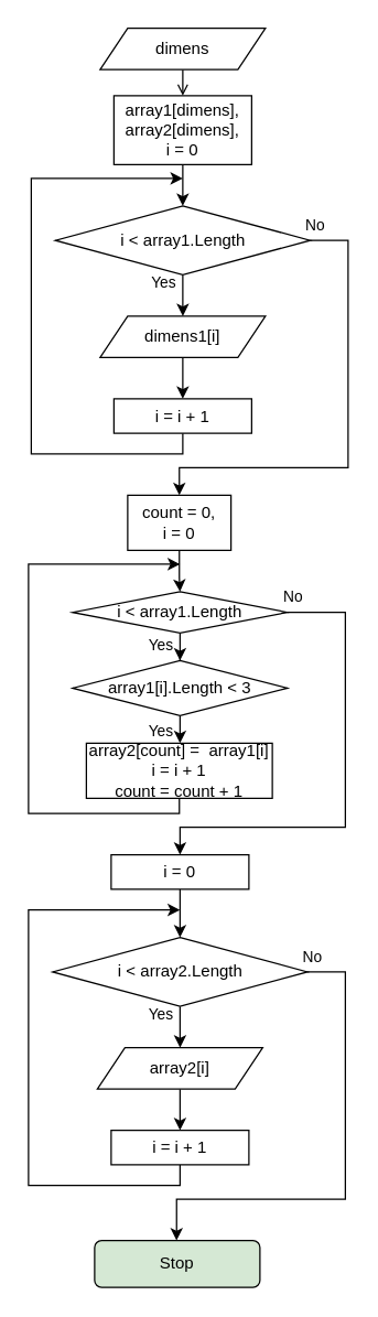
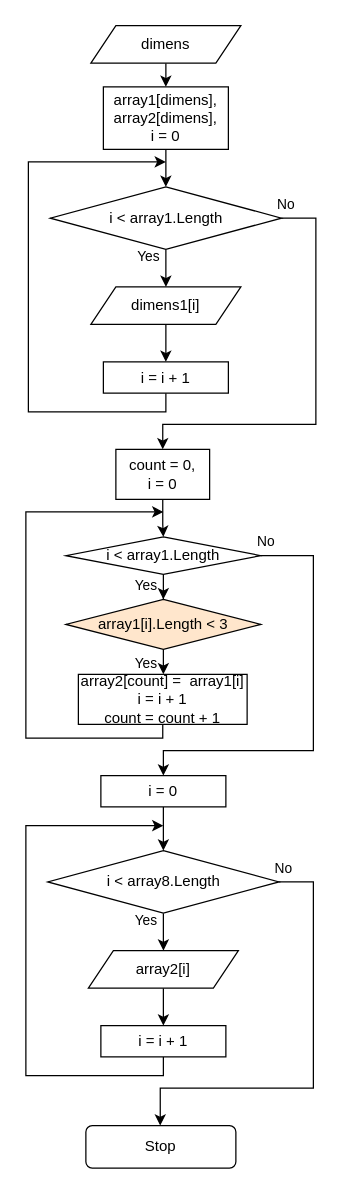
  <mxCell id="0" />
  <mxCell id="1" parent="0" />
- <mxCell id="2" value="Stop" style="rounded=1;whiteSpace=wrap;html=1;fontSize=12;glass=0;strokeWidth=1;shadow=0;fillColor=#d5e8d4;" parent="1" vertex="1"><mxGeometry x="68" y="900" width="120" height="34" as="geometry" /></mxCell>
+ <mxCell id="2" value="Stop" style="rounded=1;whiteSpace=wrap;html=1;fontSize=12;glass=0;strokeWidth=1;shadow=0;" parent="1" vertex="1"><mxGeometry x="68" y="900" width="120" height="34" as="geometry" /></mxCell>
  <mxCell id="3" value="" style="edgeStyle=orthogonalEdgeStyle;rounded=0;orthogonalLoop=1;jettySize=auto;html=1;" parent="1" source="4" target="10" edge="1"><mxGeometry relative="1" as="geometry" /></mxCell>
  <mxCell id="4" value="array1[dimens],&lt;br&gt;array2[dimens],&lt;br&gt;i = 0" style="rounded=0;whiteSpace=wrap;html=1;" parent="1" vertex="1"><mxGeometry x="82" y="69" width="100" height="50" as="geometry" /></mxCell>
  <mxCell id="5" value="" style="edgeStyle=orthogonalEdgeStyle;rounded=0;orthogonalLoop=1;jettySize=auto;html=1;exitX=0.5;exitY=1;exitDx=0;exitDy=0;" parent="1" source="15" target="12" edge="1"><mxGeometry relative="1" as="geometry"><mxPoint x="132" y="349" as="sourcePoint" /></mxGeometry></mxCell>
  <mxCell id="6" value="" style="edgeStyle=orthogonalEdgeStyle;rounded=0;orthogonalLoop=1;jettySize=auto;html=1;" parent="1" source="10" edge="1"><mxGeometry relative="1" as="geometry"><mxPoint x="132.034" y="229.008" as="targetPoint" /></mxGeometry></mxCell>
  <mxCell id="7" value="Yes" style="edgeLabel;html=1;align=center;verticalAlign=middle;resizable=0;points=[];" parent="6" vertex="1" connectable="0"><mxGeometry x="-0.787" relative="1" as="geometry"><mxPoint x="-15" y="2" as="offset" /></mxGeometry></mxCell>
  <mxCell id="8" style="edgeStyle=orthogonalEdgeStyle;rounded=0;orthogonalLoop=1;jettySize=auto;html=1;entryX=0.5;entryY=0;entryDx=0;entryDy=0;" parent="1" source="10" target="16" edge="1"><mxGeometry relative="1" as="geometry"><Array as="points"><mxPoint x="252" y="174" /><mxPoint x="252" y="339" /><mxPoint x="130" y="339" /><mxPoint x="130" y="359" /></Array><mxPoint x="192" y="360" as="targetPoint" /></mxGeometry></mxCell>
  <mxCell id="9" value="No" style="edgeLabel;html=1;align=center;verticalAlign=middle;resizable=0;points=[];" parent="8" vertex="1" connectable="0"><mxGeometry x="-0.982" y="1" relative="1" as="geometry"><mxPoint y="-11" as="offset" /></mxGeometry></mxCell>
  <mxCell id="10" value="i &amp;lt; array1.Length" style="rhombus;whiteSpace=wrap;html=1;" parent="1" vertex="1"><mxGeometry x="39.5" y="149" width="185" height="50" as="geometry" /></mxCell>
  <mxCell id="11" style="edgeStyle=orthogonalEdgeStyle;rounded=0;orthogonalLoop=1;jettySize=auto;html=1;" parent="1" source="12" edge="1"><mxGeometry relative="1" as="geometry"><mxPoint x="132" y="129" as="targetPoint" /><Array as="points"><mxPoint x="132" y="329" /><mxPoint x="22" y="329" /><mxPoint x="22" y="129" /></Array></mxGeometry></mxCell>
  <mxCell id="12" value="i = i + 1" style="rounded=0;whiteSpace=wrap;html=1;" parent="1" vertex="1"><mxGeometry x="82" y="289" width="100" height="25" as="geometry" /></mxCell>
- <mxCell id="13" style="edgeStyle=orthogonalEdgeStyle;rounded=0;orthogonalLoop=1;jettySize=auto;html=1;exitX=0.5;exitY=1;exitDx=0;exitDy=0;entryX=0.5;entryY=0;entryDx=0;entryDy=0;endArrow=open;" edge="1" parent="1" source="14" target="4"><mxGeometry relative="1" as="geometry" /></mxCell>
+ <mxCell id="13" style="edgeStyle=orthogonalEdgeStyle;rounded=0;orthogonalLoop=1;jettySize=auto;html=1;exitX=0.5;exitY=1;exitDx=0;exitDy=0;entryX=0.5;entryY=0;entryDx=0;entryDy=0;" edge="1" parent="1" source="14" target="4"><mxGeometry relative="1" as="geometry" /></mxCell>
  <mxCell id="14" value="dimens" style="shape=parallelogram;perimeter=parallelogramPerimeter;whiteSpace=wrap;html=1;fixedSize=1;" vertex="1" parent="1"><mxGeometry x="72" y="20" width="120" height="30" as="geometry" /></mxCell>
  <mxCell id="15" value="dimens1[i]" style="shape=parallelogram;perimeter=parallelogramPerimeter;whiteSpace=wrap;html=1;fixedSize=1;" vertex="1" parent="1"><mxGeometry x="72" y="229" width="120" height="30" as="geometry" /></mxCell>
  <mxCell id="16" value="count = 0,&lt;br&gt;i = 0" style="rounded=0;whiteSpace=wrap;html=1;" vertex="1" parent="1"><mxGeometry x="92" y="359" width="75" height="40" as="geometry" /></mxCell>
  <mxCell id="17" value="" style="edgeStyle=orthogonalEdgeStyle;rounded=0;orthogonalLoop=1;jettySize=auto;html=1;exitX=0.5;exitY=1;exitDx=0;exitDy=0;" edge="1" parent="1" target="22" source="16"><mxGeometry relative="1" as="geometry"><mxPoint x="130.034" y="399" as="sourcePoint" /></mxGeometry></mxCell>
  <mxCell id="18" value="" style="edgeStyle=orthogonalEdgeStyle;rounded=0;orthogonalLoop=1;jettySize=auto;html=1;entryX=0.5;entryY=0;entryDx=0;entryDy=0;" edge="1" parent="1" source="22" target="25"><mxGeometry relative="1" as="geometry"><mxPoint x="130.034" y="499.008" as="targetPoint" /></mxGeometry></mxCell>
  <mxCell id="19" value="Yes" style="edgeLabel;html=1;align=center;verticalAlign=middle;resizable=0;points=[];" vertex="1" connectable="0" parent="18"><mxGeometry x="-0.787" relative="1" as="geometry"><mxPoint x="-15" y="2" as="offset" /></mxGeometry></mxCell>
  <mxCell id="20" style="edgeStyle=orthogonalEdgeStyle;rounded=0;orthogonalLoop=1;jettySize=auto;html=1;exitX=1;exitY=0.5;exitDx=0;exitDy=0;" edge="1" parent="1" source="22"><mxGeometry relative="1" as="geometry"><Array as="points"><mxPoint x="250" y="444" /><mxPoint x="250" y="600" /><mxPoint x="130" y="600" /></Array><mxPoint x="130" y="620" as="targetPoint" /></mxGeometry></mxCell>
  <mxCell id="21" value="No" style="edgeLabel;html=1;align=center;verticalAlign=middle;resizable=0;points=[];" vertex="1" connectable="0" parent="20"><mxGeometry x="-0.982" y="1" relative="1" as="geometry"><mxPoint y="-11" as="offset" /></mxGeometry></mxCell>
  <mxCell id="22" value="i &amp;lt; array1.Length" style="rhombus;whiteSpace=wrap;html=1;" vertex="1" parent="1"><mxGeometry x="52" y="429" width="156" height="30" as="geometry" /></mxCell>
  <mxCell id="23" style="edgeStyle=orthogonalEdgeStyle;rounded=0;orthogonalLoop=1;jettySize=auto;html=1;" edge="1" parent="1" source="24"><mxGeometry relative="1" as="geometry"><mxPoint x="130" y="409" as="targetPoint" /><Array as="points"><mxPoint x="130" y="590" /><mxPoint x="20" y="590" /><mxPoint x="20" y="409" /></Array></mxGeometry></mxCell>
  <mxCell id="24" value="array2[count] =&amp;nbsp; array1[i]&lt;br&gt;i = i + 1&lt;br&gt;count = count + 1" style="rounded=0;whiteSpace=wrap;html=1;" vertex="1" parent="1"><mxGeometry x="62" y="539" width="135" height="40" as="geometry" /></mxCell>
- <mxCell id="25" value="array1[i].Length &amp;lt; 3" style="rhombus;whiteSpace=wrap;html=1;" vertex="1" parent="1"><mxGeometry x="52" y="479" width="156" height="40" as="geometry" /></mxCell>
+ <mxCell id="25" value="array1[i].Length &amp;lt; 3" style="rhombus;whiteSpace=wrap;html=1;fillColor=#ffe6cc;" vertex="1" parent="1"><mxGeometry x="52" y="479" width="156" height="40" as="geometry" /></mxCell>
  <mxCell id="26" value="" style="edgeStyle=orthogonalEdgeStyle;rounded=0;orthogonalLoop=1;jettySize=auto;html=1;entryX=0.5;entryY=0;entryDx=0;entryDy=0;" edge="1" parent="1"><mxGeometry relative="1" as="geometry"><mxPoint x="130" y="539" as="targetPoint" /><mxPoint x="130" y="519" as="sourcePoint" /></mxGeometry></mxCell>
  <mxCell id="27" value="Yes" style="edgeLabel;html=1;align=center;verticalAlign=middle;resizable=0;points=[];" vertex="1" connectable="0" parent="26"><mxGeometry x="-0.787" relative="1" as="geometry"><mxPoint x="-15" y="8" as="offset" /></mxGeometry></mxCell>
  <mxCell id="28" value="" style="edgeStyle=orthogonalEdgeStyle;rounded=0;orthogonalLoop=1;jettySize=auto;html=1;exitX=0.5;exitY=1;exitDx=0;exitDy=0;" edge="1" parent="1" source="36" target="35"><mxGeometry relative="1" as="geometry"><mxPoint x="130" y="880" as="sourcePoint" /></mxGeometry></mxCell>
  <mxCell id="29" value="" style="edgeStyle=orthogonalEdgeStyle;rounded=0;orthogonalLoop=1;jettySize=auto;html=1;" edge="1" parent="1" source="33"><mxGeometry relative="1" as="geometry"><mxPoint x="130.034" y="760.008" as="targetPoint" /></mxGeometry></mxCell>
  <mxCell id="30" value="Yes" style="edgeLabel;html=1;align=center;verticalAlign=middle;resizable=0;points=[];" vertex="1" connectable="0" parent="29"><mxGeometry x="-0.787" relative="1" as="geometry"><mxPoint x="-15" y="2" as="offset" /></mxGeometry></mxCell>
  <mxCell id="31" style="edgeStyle=orthogonalEdgeStyle;rounded=0;orthogonalLoop=1;jettySize=auto;html=1;entryX=0.5;entryY=0;entryDx=0;entryDy=0;" edge="1" parent="1" source="33"><mxGeometry relative="1" as="geometry"><Array as="points"><mxPoint x="250" y="705" /><mxPoint x="250" y="870" /><mxPoint x="128" y="870" /><mxPoint x="128" y="900" /></Array><mxPoint x="127.5" y="900" as="targetPoint" /></mxGeometry></mxCell>
  <mxCell id="32" value="No" style="edgeLabel;html=1;align=center;verticalAlign=middle;resizable=0;points=[];" vertex="1" connectable="0" parent="31"><mxGeometry x="-0.982" y="1" relative="1" as="geometry"><mxPoint y="-11" as="offset" /></mxGeometry></mxCell>
- <mxCell id="33" value="i &amp;lt; array2.Length" style="rhombus;whiteSpace=wrap;html=1;" vertex="1" parent="1"><mxGeometry x="37.5" y="680" width="185" height="50" as="geometry" /></mxCell>
+ <mxCell id="33" value="i &amp;lt; array8.Length" style="rhombus;whiteSpace=wrap;html=1;" vertex="1" parent="1"><mxGeometry x="37.5" y="680" width="185" height="50" as="geometry" /></mxCell>
  <mxCell id="34" style="edgeStyle=orthogonalEdgeStyle;rounded=0;orthogonalLoop=1;jettySize=auto;html=1;" edge="1" parent="1" source="35"><mxGeometry relative="1" as="geometry"><mxPoint x="130" y="660" as="targetPoint" /><Array as="points"><mxPoint x="130" y="860" /><mxPoint x="20" y="860" /><mxPoint x="20" y="660" /><mxPoint x="130" y="660" /></Array></mxGeometry></mxCell>
  <mxCell id="35" value="i = i + 1" style="rounded=0;whiteSpace=wrap;html=1;" vertex="1" parent="1"><mxGeometry x="80" y="820" width="100" height="25" as="geometry" /></mxCell>
  <mxCell id="36" value="array2[i]" style="shape=parallelogram;perimeter=parallelogramPerimeter;whiteSpace=wrap;html=1;fixedSize=1;" vertex="1" parent="1"><mxGeometry x="70" y="760" width="120" height="30" as="geometry" /></mxCell>
  <mxCell id="37" value="" style="edgeStyle=orthogonalEdgeStyle;rounded=0;orthogonalLoop=1;jettySize=auto;html=1;" edge="1" parent="1" source="38"><mxGeometry relative="1" as="geometry"><mxPoint x="130" y="680" as="targetPoint" /></mxGeometry></mxCell>
  <mxCell id="38" value="i = 0" style="rounded=0;whiteSpace=wrap;html=1;" vertex="1" parent="1"><mxGeometry x="80" y="620" width="100" height="25" as="geometry" /></mxCell>
